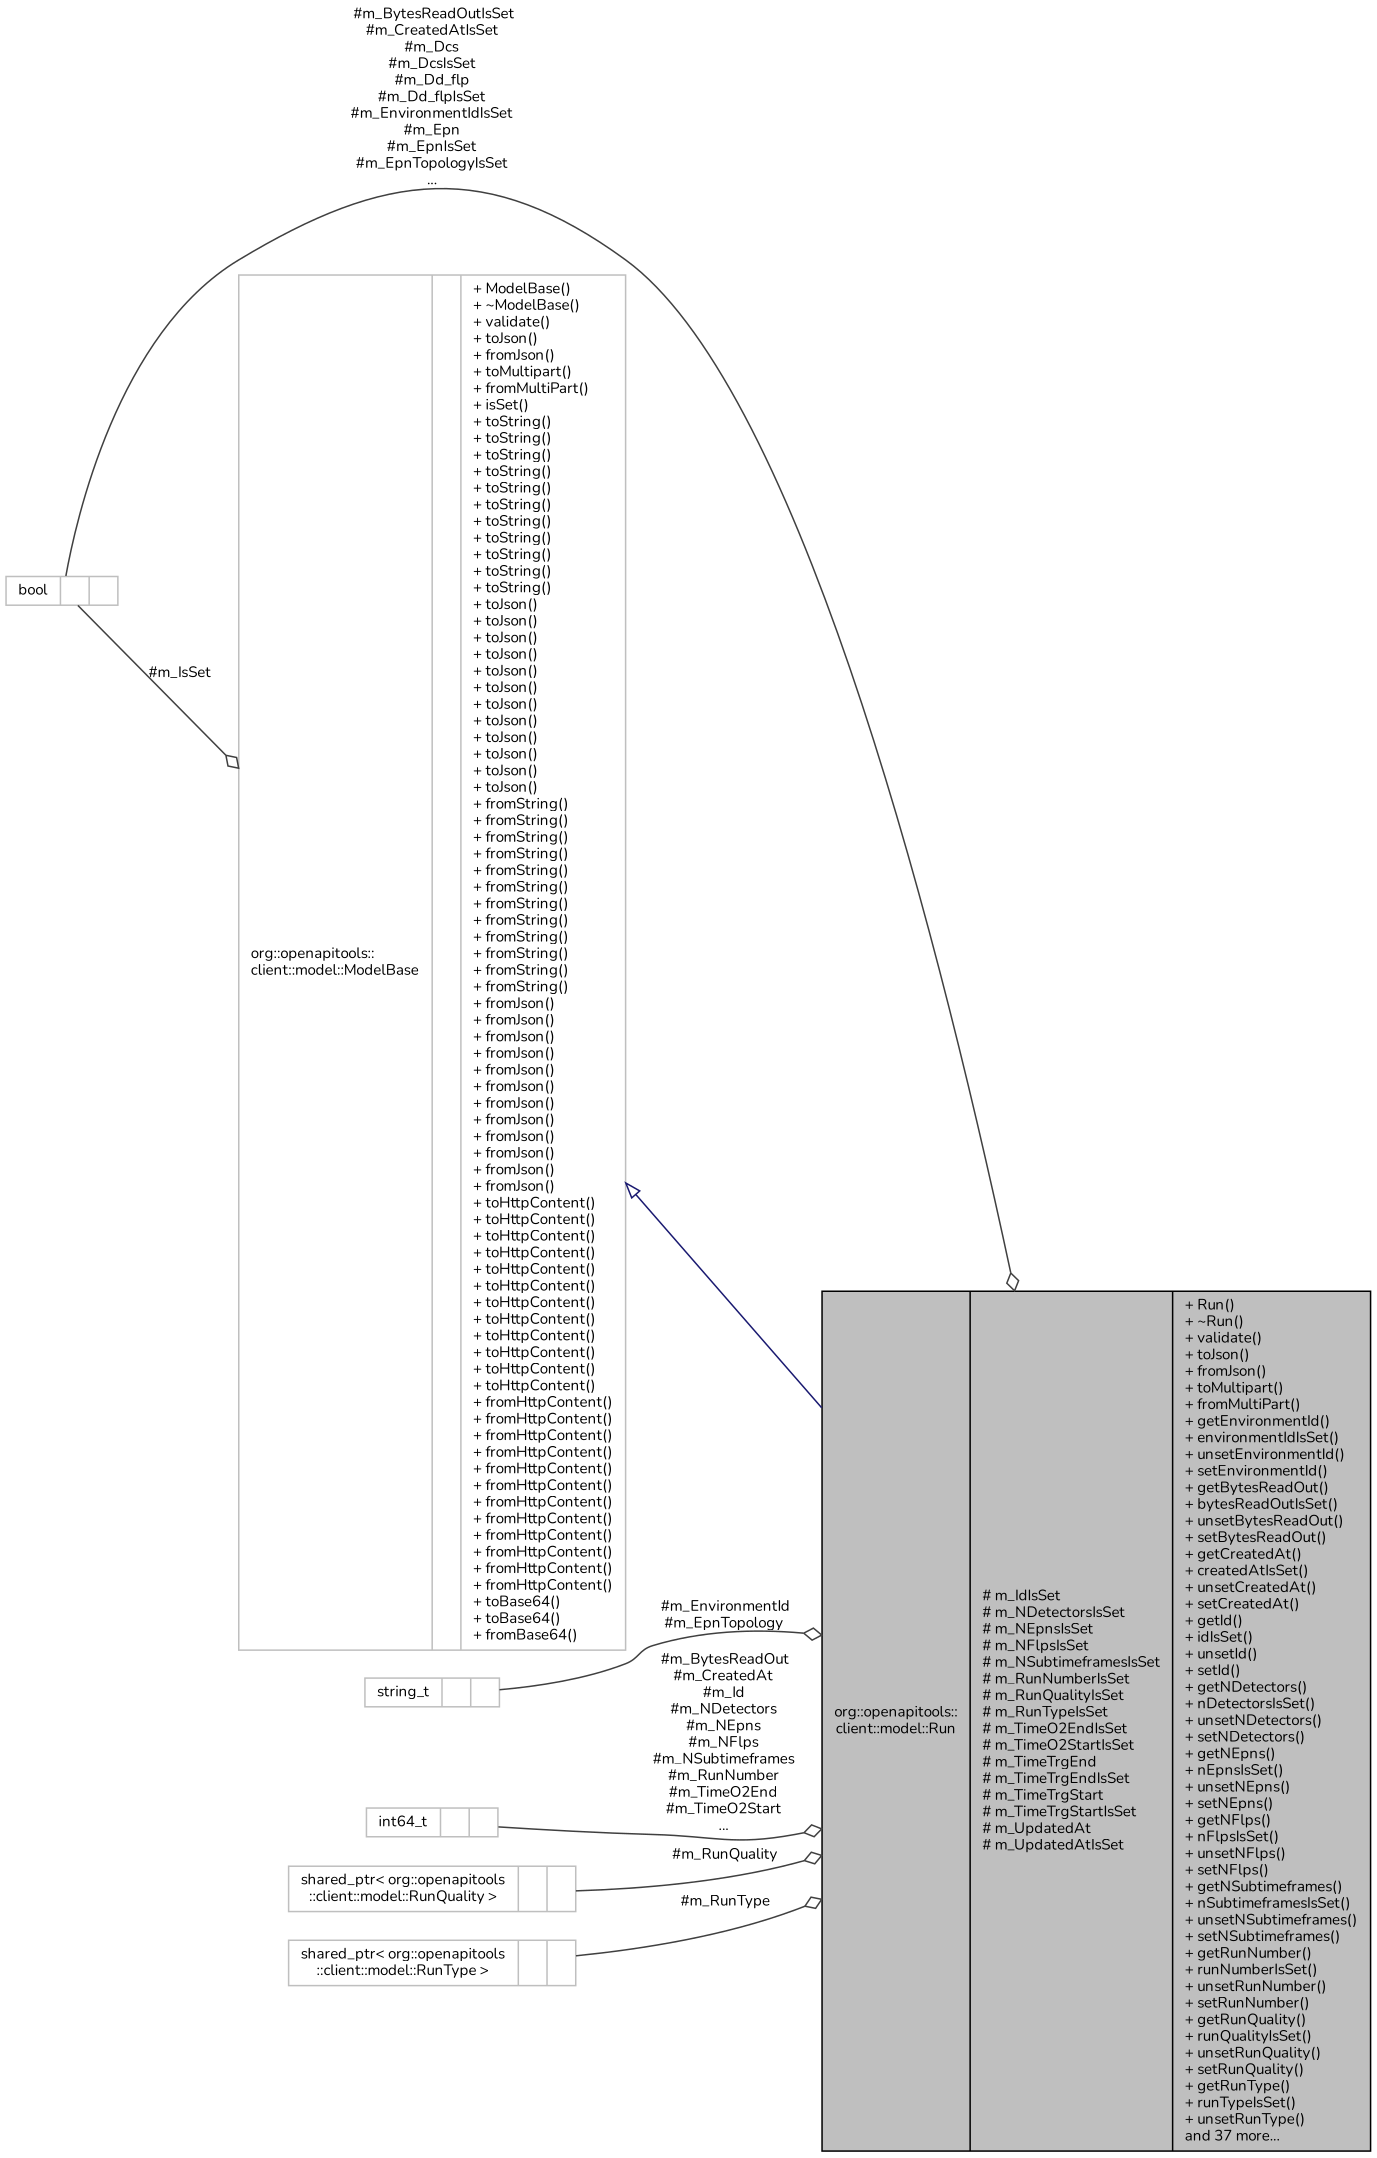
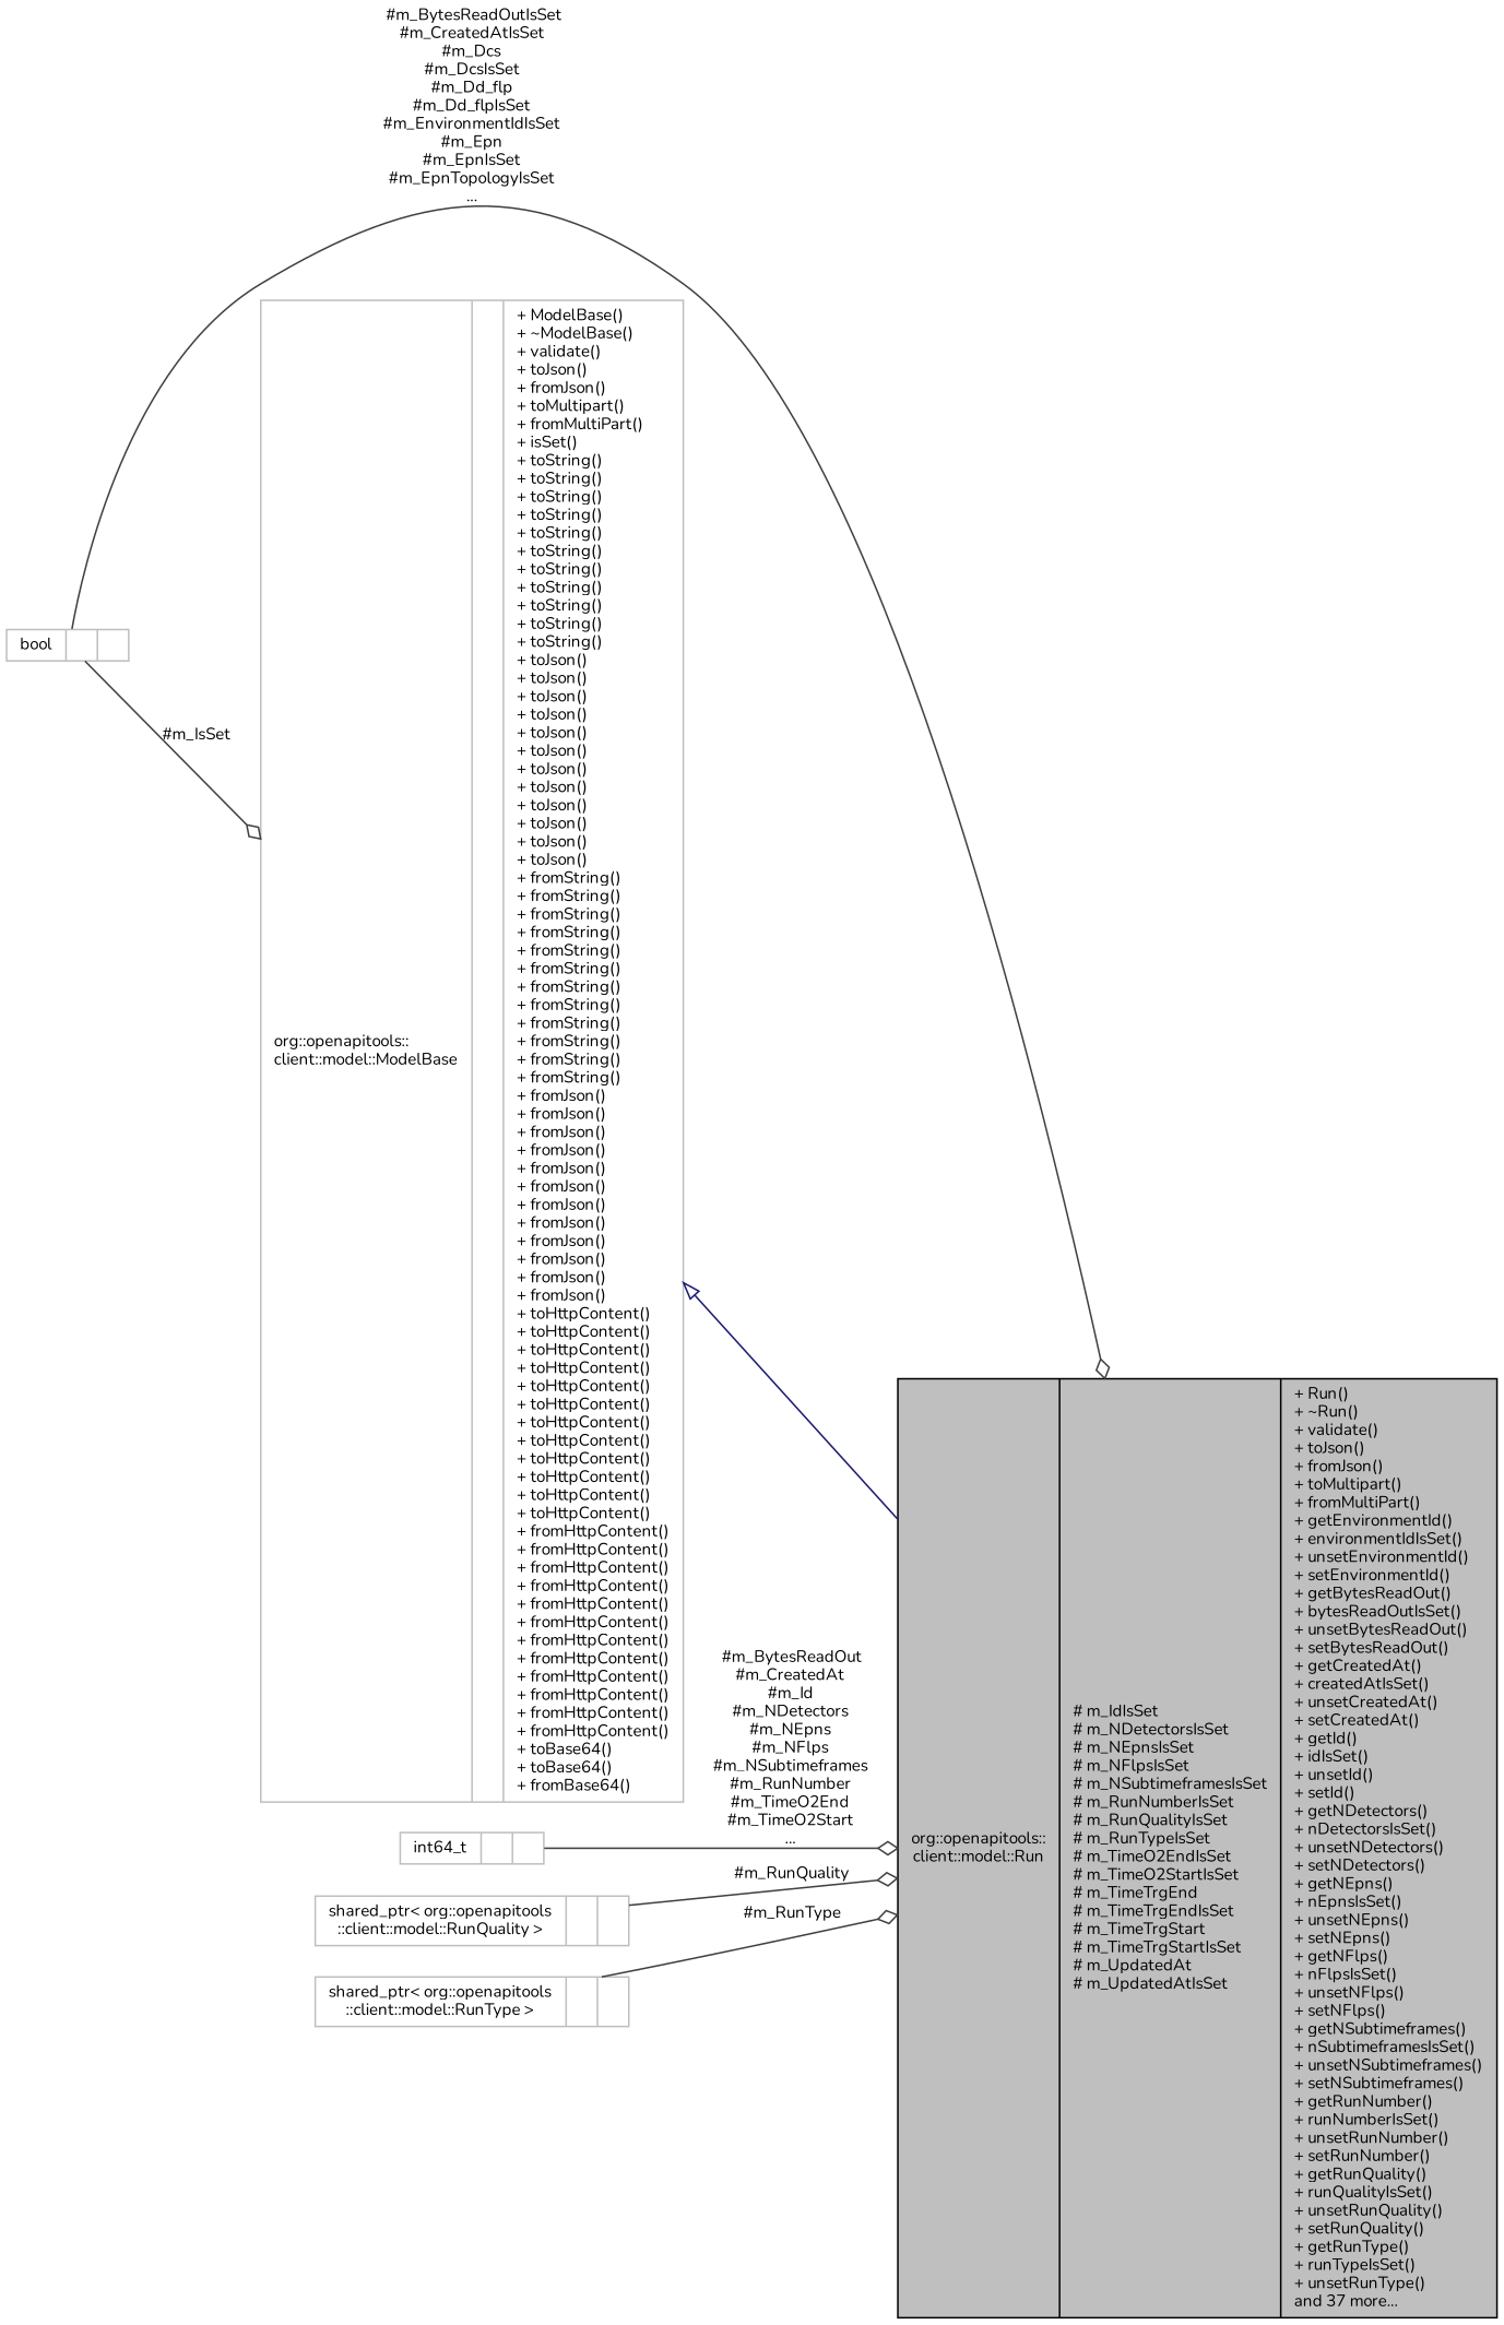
  digraph {
    rankdir=LR
    fontname=Nunito
    node [color=grey75 fontname=Nunito fontsize=10 shape=record]
    edge [color=grey25 fontname=Nunito fontsize=10 labelfontname=Helvetica labelfontsize=10 style=solid arrowhead=odiamond]
    n1 [color=black fillcolor=grey75 fontcolor=black height=0.2 label="{org::openapitools::\lclient::model::Run\n|# m_IdIsSet\l# m_NDetectorsIsSet\l# m_NEpnsIsSet\l# m_NFlpsIsSet\l# m_NSubtimeframesIsSet\l# m_RunNumberIsSet\l# m_RunQualityIsSet\l# m_RunTypeIsSet\l# m_TimeO2EndIsSet\l# m_TimeO2StartIsSet\l# m_TimeTrgEnd\l# m_TimeTrgEndIsSet\l# m_TimeTrgStart\l# m_TimeTrgStartIsSet\l# m_UpdatedAt\l# m_UpdatedAtIsSet\l|+ Run()\l+ ~Run()\l+ validate()\l+ toJson()\l+ fromJson()\l+ toMultipart()\l+ fromMultiPart()\l+ getEnvironmentId()\l+ environmentIdIsSet()\l+ unsetEnvironmentId()\l+ setEnvironmentId()\l+ getBytesReadOut()\l+ bytesReadOutIsSet()\l+ unsetBytesReadOut()\l+ setBytesReadOut()\l+ getCreatedAt()\l+ createdAtIsSet()\l+ unsetCreatedAt()\l+ setCreatedAt()\l+ getId()\l+ idIsSet()\l+ unsetId()\l+ setId()\l+ getNDetectors()\l+ nDetectorsIsSet()\l+ unsetNDetectors()\l+ setNDetectors()\l+ getNEpns()\l+ nEpnsIsSet()\l+ unsetNEpns()\l+ setNEpns()\l+ getNFlps()\l+ nFlpsIsSet()\l+ unsetNFlps()\l+ setNFlps()\l+ getNSubtimeframes()\l+ nSubtimeframesIsSet()\l+ unsetNSubtimeframes()\l+ setNSubtimeframes()\l+ getRunNumber()\l+ runNumberIsSet()\l+ unsetRunNumber()\l+ setRunNumber()\l+ getRunQuality()\l+ runQualityIsSet()\l+ unsetRunQuality()\l+ setRunQuality()\l+ getRunType()\l+ runTypeIsSet()\l+ unsetRunType()\land 37 more...\l}" style=filled width=0.4]
    n2 [height=0.2 label="{org::openapitools::\lclient::model::ModelBase\n||+ ModelBase()\l+ ~ModelBase()\l+ validate()\l+ toJson()\l+ fromJson()\l+ toMultipart()\l+ fromMultiPart()\l+ isSet()\l+ toString()\l+ toString()\l+ toString()\l+ toString()\l+ toString()\l+ toString()\l+ toString()\l+ toString()\l+ toString()\l+ toString()\l+ toString()\l+ toJson()\l+ toJson()\l+ toJson()\l+ toJson()\l+ toJson()\l+ toJson()\l+ toJson()\l+ toJson()\l+ toJson()\l+ toJson()\l+ toJson()\l+ toJson()\l+ fromString()\l+ fromString()\l+ fromString()\l+ fromString()\l+ fromString()\l+ fromString()\l+ fromString()\l+ fromString()\l+ fromString()\l+ fromString()\l+ fromString()\l+ fromString()\l+ fromJson()\l+ fromJson()\l+ fromJson()\l+ fromJson()\l+ fromJson()\l+ fromJson()\l+ fromJson()\l+ fromJson()\l+ fromJson()\l+ fromJson()\l+ fromJson()\l+ fromJson()\l+ toHttpContent()\l+ toHttpContent()\l+ toHttpContent()\l+ toHttpContent()\l+ toHttpContent()\l+ toHttpContent()\l+ toHttpContent()\l+ toHttpContent()\l+ toHttpContent()\l+ toHttpContent()\l+ toHttpContent()\l+ toHttpContent()\l+ fromHttpContent()\l+ fromHttpContent()\l+ fromHttpContent()\l+ fromHttpContent()\l+ fromHttpContent()\l+ fromHttpContent()\l+ fromHttpContent()\l+ fromHttpContent()\l+ fromHttpContent()\l+ fromHttpContent()\l+ fromHttpContent()\l+ fromHttpContent()\l+ toBase64()\l+ toBase64()\l+ fromBase64()\l}" width=0.4]
    n3 [height=0.2 label="{bool\n||}" width=0.4]
-   n4 [height=0.2 label="{string_t\n||}" width=0.4]
    n5 [height=0.2 label="{int64_t\n||}" width=0.4]
    n6 [height=0.2 label="{shared_ptr\< org::openapitools\l::client::model::RunQuality \>\n||}" width=0.4]
    n7 [height=0.2 label="{shared_ptr\< org::openapitools\l::client::model::RunType \>\n||}" width=0.4]
    n2 -> n1 [arrowtail=onormal color=midnightblue dir=back arrowhead=""]
    n3 -> n1 [label=" #m_BytesReadOutIsSet\n#m_CreatedAtIsSet\n#m_Dcs\n#m_DcsIsSet\n#m_Dd_flp\n#m_Dd_flpIsSet\n#m_EnvironmentIdIsSet\n#m_Epn\n#m_EpnIsSet\n#m_EpnTopologyIsSet\n..."]
    n3 -> n2 [label=" #m_IsSet"]
-   n4 -> n1 [label=" #m_EnvironmentId\n#m_EpnTopology"]
    n5 -> n1 [label=" #m_BytesReadOut\n#m_CreatedAt\n#m_Id\n#m_NDetectors\n#m_NEpns\n#m_NFlps\n#m_NSubtimeframes\n#m_RunNumber\n#m_TimeO2End\n#m_TimeO2Start\n..."]
    n6 -> n1 [label=" #m_RunQuality"]
    n7 -> n1 [label=" #m_RunType"]
  }
